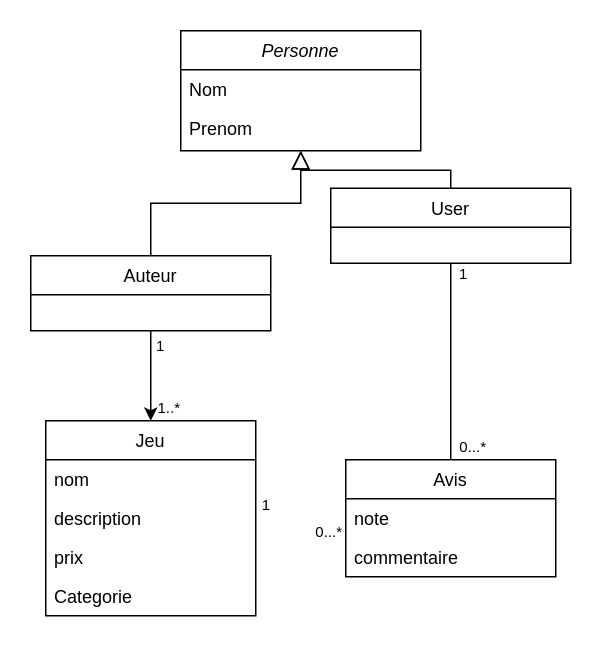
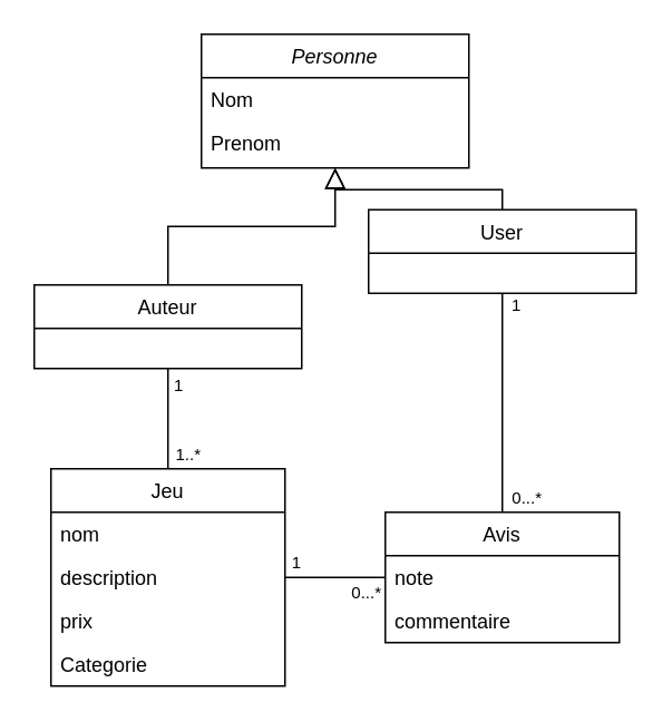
  <mxCell id="0" />
  <mxCell id="1" parent="0" />
  <mxCell id="2" value="Personne" style="swimlane;fontStyle=2;align=center;verticalAlign=top;childLayout=stackLayout;horizontal=1;startSize=26;horizontalStack=0;resizeParent=1;resizeLast=0;collapsible=1;marginBottom=0;rounded=0;shadow=0;strokeWidth=1;" parent="1" vertex="1"><mxGeometry x="120" y="20" width="160" height="80" as="geometry"><mxRectangle x="230" y="140" width="160" height="26" as="alternateBounds" /></mxGeometry></mxCell>
  <mxCell id="3" value="Nom" style="text;align=left;verticalAlign=top;spacingLeft=4;spacingRight=4;overflow=hidden;rotatable=0;points=[[0,0.5],[1,0.5]];portConstraint=eastwest;" parent="2" vertex="1"><mxGeometry y="26" width="160" height="26" as="geometry" /></mxCell>
  <mxCell id="4" value="Prenom" style="text;align=left;verticalAlign=top;spacingLeft=4;spacingRight=4;overflow=hidden;rotatable=0;points=[[0,0.5],[1,0.5]];portConstraint=eastwest;rounded=0;shadow=0;html=0;" parent="2" vertex="1"><mxGeometry y="52" width="160" height="26" as="geometry" /></mxCell>
  <mxCell id="5" value="Auteur" style="swimlane;fontStyle=0;align=center;verticalAlign=top;childLayout=stackLayout;horizontal=1;startSize=26;horizontalStack=0;resizeParent=1;resizeLast=0;collapsible=1;marginBottom=0;rounded=0;shadow=0;strokeWidth=1;" parent="1" vertex="1"><mxGeometry x="20" y="170" width="160" height="50" as="geometry"><mxRectangle x="130" y="380" width="160" height="26" as="alternateBounds" /></mxGeometry></mxCell>
  <mxCell id="6" value="" style="endArrow=block;endSize=10;endFill=0;shadow=0;strokeWidth=1;rounded=0;edgeStyle=elbowEdgeStyle;elbow=vertical;" parent="1" source="5" target="2" edge="1"><mxGeometry width="160" relative="1" as="geometry"><mxPoint x="100" y="103" as="sourcePoint" /><mxPoint x="100" y="103" as="targetPoint" /></mxGeometry></mxCell>
  <mxCell id="7" value="User&#10;" style="swimlane;fontStyle=0;align=center;verticalAlign=top;childLayout=stackLayout;horizontal=1;startSize=26;horizontalStack=0;resizeParent=1;resizeLast=0;collapsible=1;marginBottom=0;rounded=0;shadow=0;strokeWidth=1;" parent="1" vertex="1"><mxGeometry x="220" y="125" width="160" height="50" as="geometry"><mxRectangle x="340" y="380" width="170" height="26" as="alternateBounds" /></mxGeometry></mxCell>
  <mxCell id="8" value="" style="endArrow=block;endSize=10;endFill=0;shadow=0;strokeWidth=1;rounded=0;edgeStyle=elbowEdgeStyle;elbow=vertical;" parent="1" source="7" target="2" edge="1"><mxGeometry width="160" relative="1" as="geometry"><mxPoint x="110" y="273" as="sourcePoint" /><mxPoint x="210" y="171" as="targetPoint" /></mxGeometry></mxCell>
  <mxCell id="9" value="Jeu" style="swimlane;fontStyle=0;childLayout=stackLayout;horizontal=1;startSize=26;fillColor=none;horizontalStack=0;resizeParent=1;resizeParentMax=0;resizeLast=0;collapsible=1;marginBottom=0;verticalAlign=top;" vertex="1" parent="1"><mxGeometry x="30" y="280" width="140" height="130" as="geometry" /></mxCell>
  <mxCell id="10" value="nom&#10;" style="text;strokeColor=none;fillColor=none;align=left;verticalAlign=top;spacingLeft=4;spacingRight=4;overflow=hidden;rotatable=0;points=[[0,0.5],[1,0.5]];portConstraint=eastwest;" vertex="1" parent="9"><mxGeometry y="26" width="140" height="26" as="geometry" /></mxCell>
  <mxCell id="11" value="description" style="text;strokeColor=none;fillColor=none;align=left;verticalAlign=top;spacingLeft=4;spacingRight=4;overflow=hidden;rotatable=0;points=[[0,0.5],[1,0.5]];portConstraint=eastwest;" vertex="1" parent="9"><mxGeometry y="52" width="140" height="26" as="geometry" /></mxCell>
  <mxCell id="12" value="prix" style="text;strokeColor=none;fillColor=none;align=left;verticalAlign=top;spacingLeft=4;spacingRight=4;overflow=hidden;rotatable=0;points=[[0,0.5],[1,0.5]];portConstraint=eastwest;" vertex="1" parent="9"><mxGeometry y="78" width="140" height="26" as="geometry" /></mxCell>
  <mxCell id="13" value="Categorie" style="text;strokeColor=none;fillColor=none;align=left;verticalAlign=top;spacingLeft=4;spacingRight=4;overflow=hidden;rotatable=0;points=[[0,0.5],[1,0.5]];portConstraint=eastwest;" vertex="1" parent="9"><mxGeometry y="104" width="140" height="26" as="geometry" /></mxCell>
  <mxCell id="14" value="Avis" style="swimlane;fontStyle=0;childLayout=stackLayout;horizontal=1;startSize=26;fillColor=none;horizontalStack=0;resizeParent=1;resizeParentMax=0;resizeLast=0;collapsible=1;marginBottom=0;" vertex="1" parent="1"><mxGeometry x="230" y="306" width="140" height="78" as="geometry" /></mxCell>
  <mxCell id="15" value="note" style="text;strokeColor=none;fillColor=none;align=left;verticalAlign=top;spacingLeft=4;spacingRight=4;overflow=hidden;rotatable=0;points=[[0,0.5],[1,0.5]];portConstraint=eastwest;" vertex="1" parent="14"><mxGeometry y="26" width="140" height="26" as="geometry" /></mxCell>
  <mxCell id="16" value="commentaire" style="text;strokeColor=none;fillColor=none;align=left;verticalAlign=top;spacingLeft=4;spacingRight=4;overflow=hidden;rotatable=0;points=[[0,0.5],[1,0.5]];portConstraint=eastwest;" vertex="1" parent="14"><mxGeometry y="52" width="140" height="26" as="geometry" /></mxCell>
- <mxCell id="17" value="" style="endArrow=classic;html=1;edgeStyle=orthogonalEdgeStyle;entryX=0.5;entryY=0;entryDx=0;entryDy=0;exitX=0.5;exitY=1;exitDx=0;exitDy=0;" edge="1" parent="1" source="5" target="9"><mxGeometry relative="1" as="geometry"><mxPoint x="-83" y="260" as="sourcePoint" /><mxPoint x="77" y="260" as="targetPoint" /></mxGeometry></mxCell>
+ <mxCell id="17" value="" style="endArrow=none;html=1;edgeStyle=orthogonalEdgeStyle;entryX=0.5;entryY=0;entryDx=0;entryDy=0;exitX=0.5;exitY=1;exitDx=0;exitDy=0;" edge="1" parent="1" source="5" target="9"><mxGeometry relative="1" as="geometry"><mxPoint x="-83" y="260" as="sourcePoint" /><mxPoint x="77" y="260" as="targetPoint" /></mxGeometry></mxCell>
  <mxCell id="18" value="1" style="resizable=0;html=1;align=left;verticalAlign=bottom;labelBackgroundColor=#ffffff;fontSize=10;" connectable="0" vertex="1" parent="17"><mxGeometry x="-1" relative="1" as="geometry"><mxPoint x="2" y="18" as="offset" /></mxGeometry></mxCell>
  <mxCell id="19" value="1..*" style="resizable=0;html=1;align=right;verticalAlign=bottom;labelBackgroundColor=#ffffff;fontSize=10;" connectable="0" vertex="1" parent="17"><mxGeometry x="1" relative="1" as="geometry"><mxPoint x="20" y="-1" as="offset" /></mxGeometry></mxCell>
  <mxCell id="20" value="" style="endArrow=none;html=1;edgeStyle=orthogonalEdgeStyle;exitX=0.5;exitY=1;exitDx=0;exitDy=0;entryX=0.5;entryY=0;entryDx=0;entryDy=0;" edge="1" parent="1" source="7" target="14"><mxGeometry relative="1" as="geometry"><mxPoint x="297" y="260" as="sourcePoint" /><mxPoint x="457" y="260" as="targetPoint" /></mxGeometry></mxCell>
  <mxCell id="21" value="1" style="resizable=0;html=1;align=left;verticalAlign=bottom;labelBackgroundColor=#ffffff;fontSize=10;" connectable="0" vertex="1" parent="20"><mxGeometry x="-1" relative="1" as="geometry"><mxPoint x="4" y="15" as="offset" /></mxGeometry></mxCell>
  <mxCell id="22" value="0...*" style="resizable=0;html=1;align=right;verticalAlign=bottom;labelBackgroundColor=#ffffff;fontSize=10;" connectable="0" vertex="1" parent="20"><mxGeometry x="1" relative="1" as="geometry"><mxPoint x="24" y="-1" as="offset" /></mxGeometry></mxCell>
+ <mxCell id="23" style="edgeStyle=orthogonalEdgeStyle;rounded=0;orthogonalLoop=1;jettySize=auto;html=1;exitX=0;exitY=0.5;exitDx=0;exitDy=0;entryX=1;entryY=0.5;entryDx=0;entryDy=0;endArrow=none;endFill=0;" edge="1" parent="1" source="15" target="9"><mxGeometry relative="1" as="geometry" /></mxCell>
  <mxCell id="24" value="0...*" style="resizable=0;html=1;align=right;verticalAlign=bottom;labelBackgroundColor=#ffffff;fontSize=10;" connectable="0" vertex="1" parent="1"><mxGeometry x="204" y="363" as="geometry"><mxPoint x="24" y="-1" as="offset" /></mxGeometry></mxCell>
  <mxCell id="25" value="&lt;div&gt;1&lt;/div&gt;" style="resizable=0;html=1;align=right;verticalAlign=bottom;labelBackgroundColor=#ffffff;fontSize=10;" connectable="0" vertex="1" parent="1"><mxGeometry x="156" y="345" as="geometry"><mxPoint x="24" y="-1" as="offset" /></mxGeometry></mxCell>
